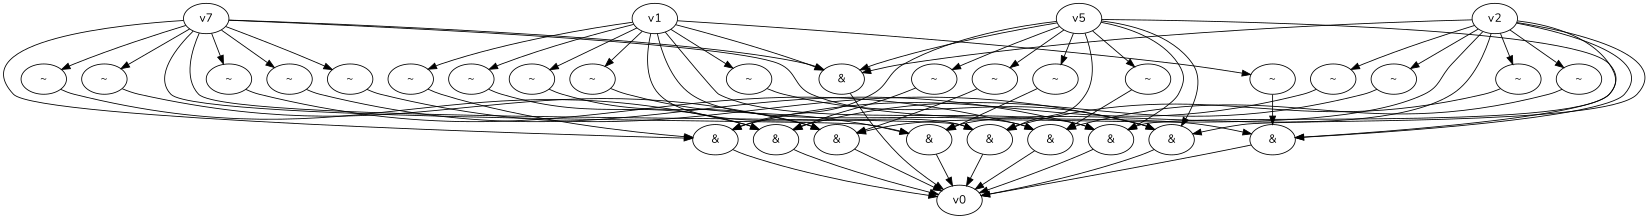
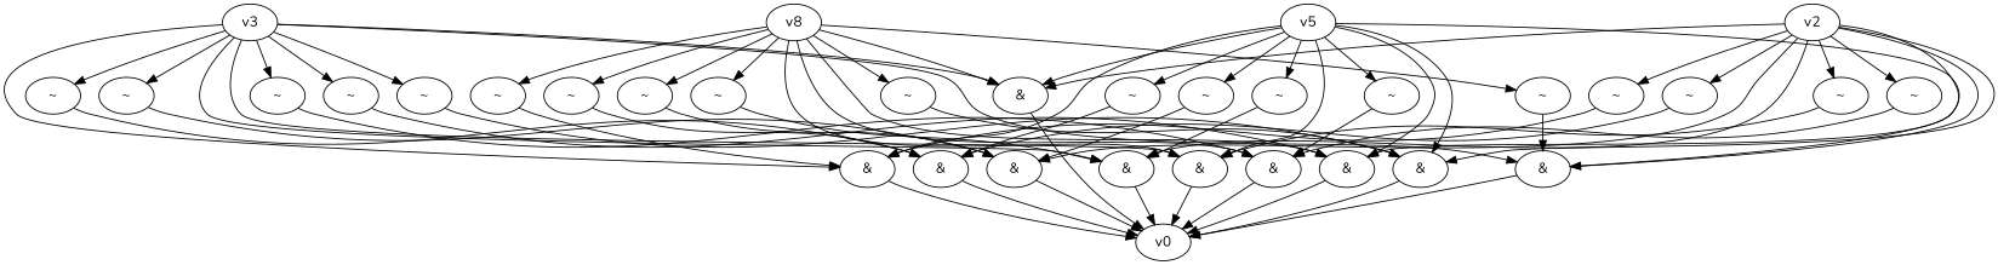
  digraph {
    fontname=Nunito
    node [fontname=Nunito]
    edge [fontname=Nunito]
    n1 [label="&"]
    v0
    n3 [label="~"]
    n4 [label="~"]
    n5 [label="~"]
    n6 [label="~"]
    n7 [label="&"]
    n8 [label="~"]
    n9 [label="~"]
    n10 [label="~"]
    n11 [label="&"]
    n12 [label="~"]
    n13 [label="~"]
    n14 [label="~"]
    n15 [label="&"]
    n16 [label="~"]
    n17 [label="~"]
    n18 [label="&"]
    n19 [label="~"]
    n20 [label="~"]
    n21 [label="&"]
    n22 [label="~"]
    n23 [label="&"]
    n24 [label="~"]
    n25 [label="~"]
    n26 [label="&"]
    n27 [label="~"]
    n28 [label="&"]
    n29 [label="~"]
    n30 [label="&"]
-   v1
+   v1 [label=v8]
    v2
-   v3 [label=v7]
+   v3
    n34 [label=v5]
    n1 -> v0
    n3 -> n1
    n4 -> n1
    n5 -> n1
    n6 -> n1
    n7 -> v0
    n8 -> n7
    n9 -> n7
    n10 -> n7
    n11 -> v0
    n12 -> n11
    n13 -> n11
    n14 -> n11
    n15 -> v0
    n16 -> n15
    n17 -> n15
    n18 -> v0
    n19 -> n18
    n20 -> n18
    n21 -> v0
    n22 -> n21
    n23 -> v0
    n24 -> n23
    n25 -> n23
    n26 -> v0
    n27 -> n26
    n28 -> v0
    n29 -> n28
    n30 -> v0
    v1 -> n6
    v1 -> n7
    v1 -> n14
    v1 -> n17
    v1 -> n20
    v1 -> n21
    v1 -> n25
    v1 -> n26
    v1 -> n29
    v1 -> n30
    v2 -> n5
    v2 -> n10
    v2 -> n11
    v2 -> n15
    v2 -> n18
    v2 -> n21
    v2 -> n24
    v2 -> n27
    v2 -> n28
    v2 -> n30
    v3 -> n4
    v3 -> n9
    v3 -> n13
    v3 -> n15
    v3 -> n19
    v3 -> n22
    v3 -> n23
    v3 -> n26
    v3 -> n28
    v3 -> n30
    n34 -> n3
    n34 -> n8
    n34 -> n12
    n34 -> n16
    n34 -> n18
    n34 -> n21
    n34 -> n23
    n34 -> n26
    n34 -> n28
    n34 -> n30
  }
